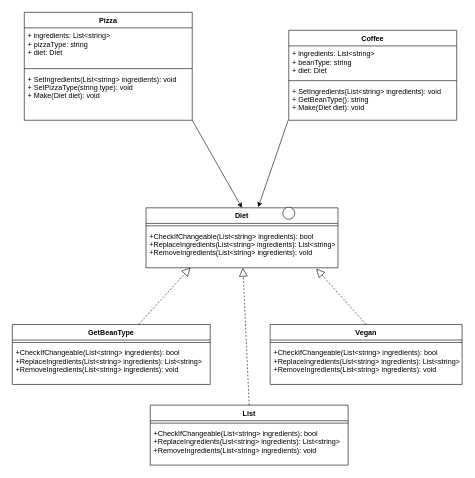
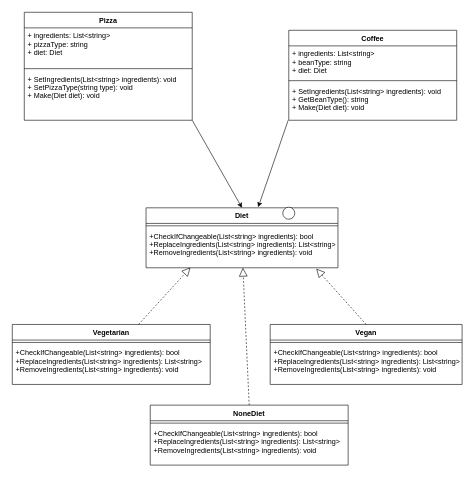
  <mxCell id="0" />
  <mxCell id="1" parent="0" />
  <mxCell id="2" value="Diet" style="swimlane;fontStyle=1;align=center;verticalAlign=top;childLayout=stackLayout;horizontal=1;startSize=26;horizontalStack=0;resizeParent=1;resizeParentMax=0;resizeLast=0;collapsible=1;marginBottom=0;" parent="1" vertex="1"><mxGeometry x="243" y="346" width="320" height="100" as="geometry" /></mxCell>
  <mxCell id="3" value="" style="line;strokeWidth=1;fillColor=none;align=left;verticalAlign=middle;spacingTop=-1;spacingLeft=3;spacingRight=3;rotatable=0;labelPosition=right;points=[];portConstraint=eastwest;" parent="2" vertex="1"><mxGeometry y="26" width="320" height="8" as="geometry" /></mxCell>
  <mxCell id="4" value="+CheckIfChangeable(List&lt;string&gt; ingredients): bool&#10;+ReplaceIngredients(List&lt;string&gt; ingredients): List&lt;string&gt;&#10;+RemoveIngredients(List&lt;string&gt; ingredients): void" style="text;strokeColor=none;fillColor=none;align=left;verticalAlign=top;spacingLeft=4;spacingRight=4;overflow=hidden;rotatable=0;points=[[0,0.5],[1,0.5]];portConstraint=eastwest;" parent="2" vertex="1"><mxGeometry y="34" width="320" height="66" as="geometry" /></mxCell>
  <mxCell id="5" value="" style="ellipse;whiteSpace=wrap;html=1;aspect=fixed;verticalAlign=top;" parent="1" vertex="1"><mxGeometry x="471" y="345" width="20" height="20" as="geometry" /></mxCell>
  <mxCell id="6" value="" style="endArrow=classic;html=1;entryX=0.5;entryY=0;entryDx=0;entryDy=0;exitX=1;exitY=0.5;exitDx=0;exitDy=0;" parent="1" target="2" edge="1"><mxGeometry width="50" height="50" relative="1" as="geometry"><mxPoint x="320" y="200" as="sourcePoint" /><mxPoint x="90" y="465" as="targetPoint" /></mxGeometry></mxCell>
  <mxCell id="7" value="" style="endArrow=classic;html=1;exitX=0;exitY=0.5;exitDx=0;exitDy=0;" parent="1" edge="1"><mxGeometry width="50" height="50" relative="1" as="geometry"><mxPoint x="480" y="200" as="sourcePoint" /><mxPoint x="430" y="345" as="targetPoint" /></mxGeometry></mxCell>
- <mxCell id="8" value="GetBeanType" style="swimlane;fontStyle=1;align=center;verticalAlign=top;childLayout=stackLayout;horizontal=1;startSize=26;horizontalStack=0;resizeParent=1;resizeParentMax=0;resizeLast=0;collapsible=1;marginBottom=0;" parent="1" vertex="1"><mxGeometry x="20" y="540.5" width="330" height="100" as="geometry" /></mxCell>
+ <mxCell id="8" value="Vegetarian" style="swimlane;fontStyle=1;align=center;verticalAlign=top;childLayout=stackLayout;horizontal=1;startSize=26;horizontalStack=0;resizeParent=1;resizeParentMax=0;resizeLast=0;collapsible=1;marginBottom=0;" parent="1" vertex="1"><mxGeometry x="20" y="540.5" width="330" height="100" as="geometry" /></mxCell>
  <mxCell id="9" value="" style="line;strokeWidth=1;fillColor=none;align=left;verticalAlign=middle;spacingTop=-1;spacingLeft=3;spacingRight=3;rotatable=0;labelPosition=right;points=[];portConstraint=eastwest;" parent="8" vertex="1"><mxGeometry y="26" width="330" height="8" as="geometry" /></mxCell>
  <mxCell id="10" value="+CheckIfChangeable(List&lt;string&gt; ingredients): bool&#10;+ReplaceIngredients(List&lt;string&gt; ingredients): List&lt;string&gt;&#10;+RemoveIngredients(List&lt;string&gt; ingredients): void" style="text;strokeColor=none;fillColor=none;align=left;verticalAlign=top;spacingLeft=4;spacingRight=4;overflow=hidden;rotatable=0;points=[[0,0.5],[1,0.5]];portConstraint=eastwest;" parent="8" vertex="1"><mxGeometry y="34" width="330" height="66" as="geometry" /></mxCell>
  <mxCell id="11" value="" style="endArrow=block;dashed=1;endFill=0;endSize=12;html=1;" parent="1" source="8" edge="1"><mxGeometry width="160" relative="1" as="geometry"><mxPoint x="238" y="513.5" as="sourcePoint" /><mxPoint x="317" y="445.5" as="targetPoint" /></mxGeometry></mxCell>
  <mxCell id="12" value="Vegan&#10;" style="swimlane;fontStyle=1;align=center;verticalAlign=top;childLayout=stackLayout;horizontal=1;startSize=26;horizontalStack=0;resizeParent=1;resizeParentMax=0;resizeLast=0;collapsible=1;marginBottom=0;" parent="1" vertex="1"><mxGeometry x="450" y="540.5" width="320" height="100" as="geometry" /></mxCell>
  <mxCell id="13" value="" style="line;strokeWidth=1;fillColor=none;align=left;verticalAlign=middle;spacingTop=-1;spacingLeft=3;spacingRight=3;rotatable=0;labelPosition=right;points=[];portConstraint=eastwest;" parent="12" vertex="1"><mxGeometry y="26" width="320" height="8" as="geometry" /></mxCell>
  <mxCell id="14" value="+CheckIfChangeable(List&lt;string&gt; ingredients): bool&#10;+ReplaceIngredients(List&lt;string&gt; ingredients): List&lt;string&gt;&#10;+RemoveIngredients(List&lt;string&gt; ingredients): void" style="text;strokeColor=none;fillColor=none;align=left;verticalAlign=top;spacingLeft=4;spacingRight=4;overflow=hidden;rotatable=0;points=[[0,0.5],[1,0.5]];portConstraint=eastwest;" parent="12" vertex="1"><mxGeometry y="34" width="320" height="66" as="geometry" /></mxCell>
  <mxCell id="15" value="" style="endArrow=block;dashed=1;endFill=0;endSize=12;html=1;entryX=0.709;entryY=1.045;entryDx=0;entryDy=0;exitX=0.5;exitY=0;exitDx=0;exitDy=0;entryPerimeter=0;" parent="1" source="12" edge="1"><mxGeometry width="160" relative="1" as="geometry"><mxPoint x="118" y="533.5" as="sourcePoint" /><mxPoint x="526.88" y="447.47" as="targetPoint" /></mxGeometry></mxCell>
- <mxCell id="16" value="List" style="swimlane;fontStyle=1;align=center;verticalAlign=top;childLayout=stackLayout;horizontal=1;startSize=26;horizontalStack=0;resizeParent=1;resizeParentMax=0;resizeLast=0;collapsible=1;marginBottom=0;" parent="1" vertex="1"><mxGeometry x="250" y="675" width="330" height="100" as="geometry" /></mxCell>
+ <mxCell id="16" value="NoneDiet" style="swimlane;fontStyle=1;align=center;verticalAlign=top;childLayout=stackLayout;horizontal=1;startSize=26;horizontalStack=0;resizeParent=1;resizeParentMax=0;resizeLast=0;collapsible=1;marginBottom=0;" parent="1" vertex="1"><mxGeometry x="250" y="675" width="330" height="100" as="geometry" /></mxCell>
  <mxCell id="17" value="" style="line;strokeWidth=1;fillColor=none;align=left;verticalAlign=middle;spacingTop=-1;spacingLeft=3;spacingRight=3;rotatable=0;labelPosition=right;points=[];portConstraint=eastwest;" parent="16" vertex="1"><mxGeometry y="26" width="330" height="8" as="geometry" /></mxCell>
  <mxCell id="18" value="+CheckIfChangeable(List&lt;string&gt; ingredients): bool&#10;+ReplaceIngredients(List&lt;string&gt; ingredients): List&lt;string&gt;&#10;+RemoveIngredients(List&lt;string&gt; ingredients): void" style="text;strokeColor=none;fillColor=none;align=left;verticalAlign=top;spacingLeft=4;spacingRight=4;overflow=hidden;rotatable=0;points=[[0,0.5],[1,0.5]];portConstraint=eastwest;" parent="16" vertex="1"><mxGeometry y="34" width="330" height="66" as="geometry" /></mxCell>
  <mxCell id="19" value="" style="endArrow=block;dashed=1;endFill=0;endSize=12;html=1;exitX=0.5;exitY=0;exitDx=0;exitDy=0;" parent="1" source="16" target="4" edge="1"><mxGeometry width="160" relative="1" as="geometry"><mxPoint x="287.1" y="552.5" as="sourcePoint" /><mxPoint x="415" y="446.5" as="targetPoint" /></mxGeometry></mxCell>
  <mxCell id="20" value="Pizza" style="swimlane;fontStyle=1;align=center;verticalAlign=top;childLayout=stackLayout;horizontal=1;startSize=26;horizontalStack=0;resizeParent=1;resizeParentMax=0;resizeLast=0;collapsible=1;marginBottom=0;" parent="1" vertex="1"><mxGeometry x="40" y="20" width="280" height="180" as="geometry" /></mxCell>
  <mxCell id="21" value="+ ingredients: List&lt;string&gt;&#10;+ pizzaType: string&#10;+ diet: Diet" style="text;strokeColor=none;fillColor=none;align=left;verticalAlign=top;spacingLeft=4;spacingRight=4;overflow=hidden;rotatable=0;points=[[0,0.5],[1,0.5]];portConstraint=eastwest;" parent="20" vertex="1"><mxGeometry y="26" width="280" height="64" as="geometry" /></mxCell>
  <mxCell id="22" value="" style="line;strokeWidth=1;fillColor=none;align=left;verticalAlign=middle;spacingTop=-1;spacingLeft=3;spacingRight=3;rotatable=0;labelPosition=right;points=[];portConstraint=eastwest;" parent="20" vertex="1"><mxGeometry y="90" width="280" height="8" as="geometry" /></mxCell>
  <mxCell id="23" value="+ SetIngredients(List&lt;string&gt; ingredients): void&#10;+ SetPizzaType(string type): void&#10;+ Make(Diet diet): void" style="text;strokeColor=none;fillColor=none;align=left;verticalAlign=top;spacingLeft=4;spacingRight=4;overflow=hidden;rotatable=0;points=[[0,0.5],[1,0.5]];portConstraint=eastwest;" parent="20" vertex="1"><mxGeometry y="98" width="280" height="82" as="geometry" /></mxCell>
  <mxCell id="24" value="Coffee" style="swimlane;fontStyle=1;align=center;verticalAlign=top;childLayout=stackLayout;horizontal=1;startSize=26;horizontalStack=0;resizeParent=1;resizeParentMax=0;resizeLast=0;collapsible=1;marginBottom=0;" parent="1" vertex="1"><mxGeometry x="481" y="50" width="280" height="150" as="geometry" /></mxCell>
  <mxCell id="25" value="+ ingredients: List&lt;string&gt;&#10;+ beanType: string&#10;+ diet: Diet" style="text;strokeColor=none;fillColor=none;align=left;verticalAlign=top;spacingLeft=4;spacingRight=4;overflow=hidden;rotatable=0;points=[[0,0.5],[1,0.5]];portConstraint=eastwest;" parent="24" vertex="1"><mxGeometry y="26" width="280" height="54" as="geometry" /></mxCell>
  <mxCell id="26" value="" style="line;strokeWidth=1;fillColor=none;align=left;verticalAlign=middle;spacingTop=-1;spacingLeft=3;spacingRight=3;rotatable=0;labelPosition=right;points=[];portConstraint=eastwest;" parent="24" vertex="1"><mxGeometry y="80" width="280" height="8" as="geometry" /></mxCell>
  <mxCell id="27" value="+ SetIngredients(List&lt;string&gt; ingredients): void&#10;+ GetBeanType(): string&#10;+ Make(Diet diet): void" style="text;strokeColor=none;fillColor=none;align=left;verticalAlign=top;spacingLeft=4;spacingRight=4;overflow=hidden;rotatable=0;points=[[0,0.5],[1,0.5]];portConstraint=eastwest;" parent="24" vertex="1"><mxGeometry y="88" width="280" height="62" as="geometry" /></mxCell>
